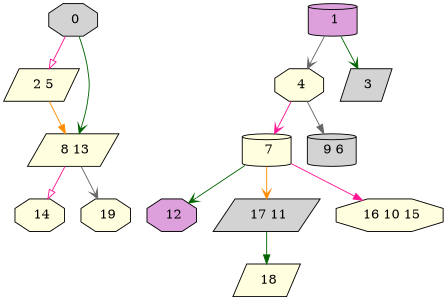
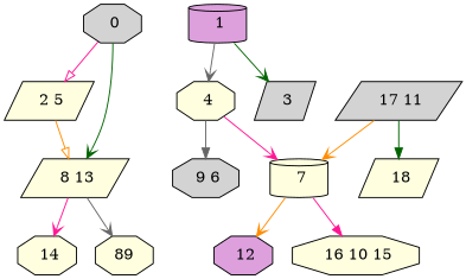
  digraph {
    node [fillcolor=lightyellow shape=octagon style=filled]
    edge [arrowhead=vee color=deeppink]
    " 0" [fillcolor=lightgrey]
    " 2 5" [shape=parallelogram]
    " 8 13" [shape=parallelogram]
    " 1" [fillcolor=plum shape=cylinder]
    " 4"
    " 3" [fillcolor=lightgrey shape=parallelogram]
    " 14"
-   " 19"
+   " 19" [label=89]
    " 7" [shape=cylinder]
-   " 9 6" [fillcolor=lightgrey shape=cylinder]
+   " 9 6" [fillcolor=lightgrey]
    " 12" [fillcolor=plum]
    " 17 11" [fillcolor=lightgrey shape=parallelogram]
    " 16 10 15"
    " 18" [shape=parallelogram]
    " 0" -> " 2 5" [arrowhead=onormal]
    " 0" -> " 8 13" [color=darkgreen]
-   " 2 5" -> " 8 13" [arrowhead=normal color=darkorange]
-   " 8 13" -> " 14" [arrowhead=onormal]
+   " 2 5" -> " 8 13" [arrowhead=onormal color=darkorange]
+   " 8 13" -> " 14"
    " 8 13" -> " 19" [color=gray40]
    " 1" -> " 4" [color=gray40]
    " 1" -> " 3" [color=darkgreen]
    " 4" -> " 7"
    " 4" -> " 9 6" [arrowhead=normal color=gray40]
-   " 7" -> " 12" [color=darkgreen]
-   " 7" -> " 17 11" [color=darkorange]
+   " 7" -> " 12" [color=darkorange]
+   " 17 11" -> " 7" [color=darkorange]
    " 7" -> " 16 10 15" [arrowhead=normal]
    " 17 11" -> " 18" [arrowhead=normal color=darkgreen]
  }
